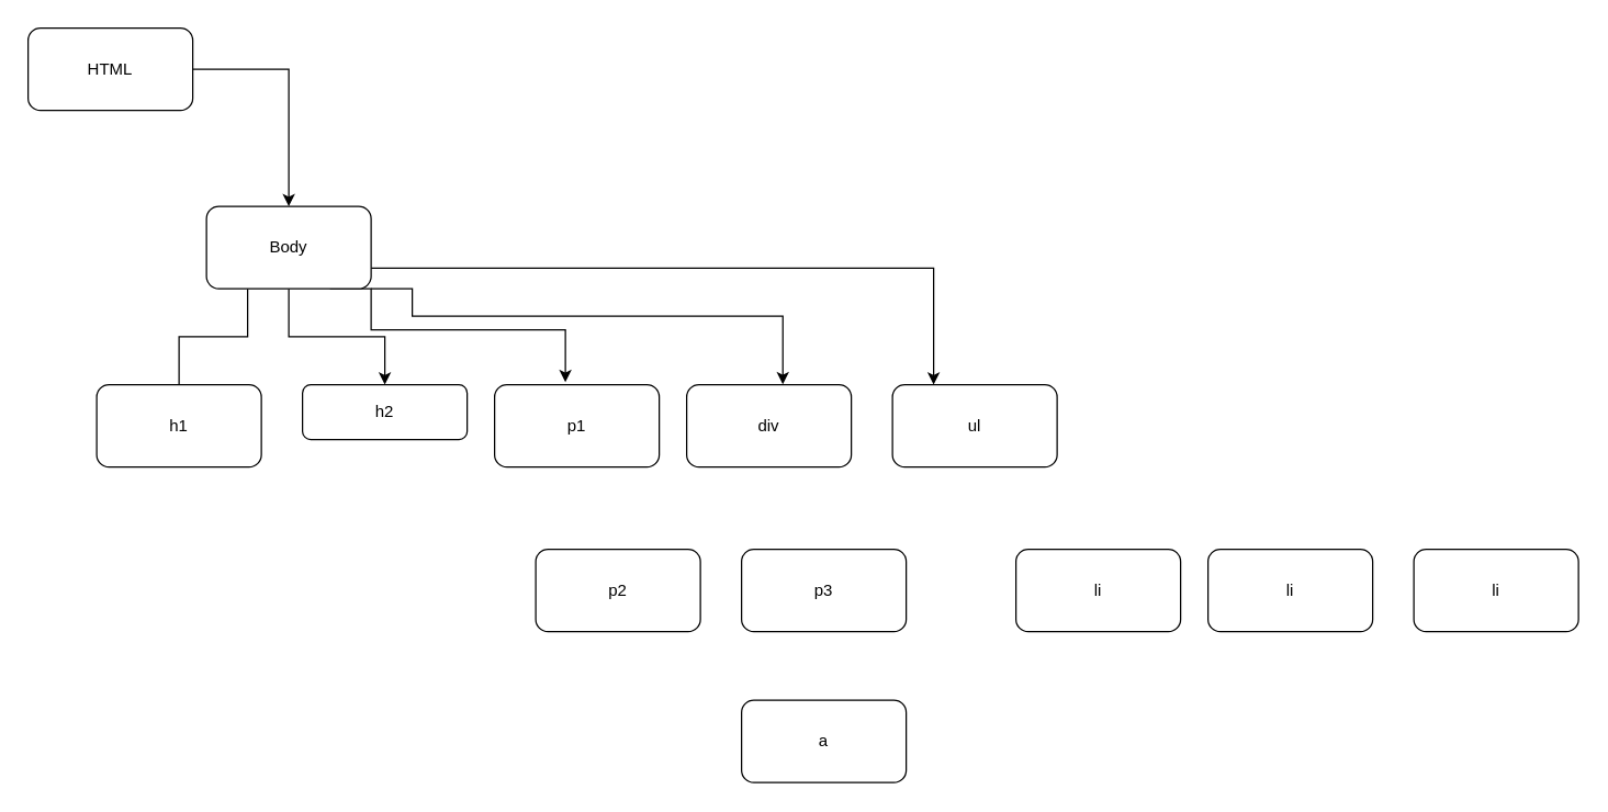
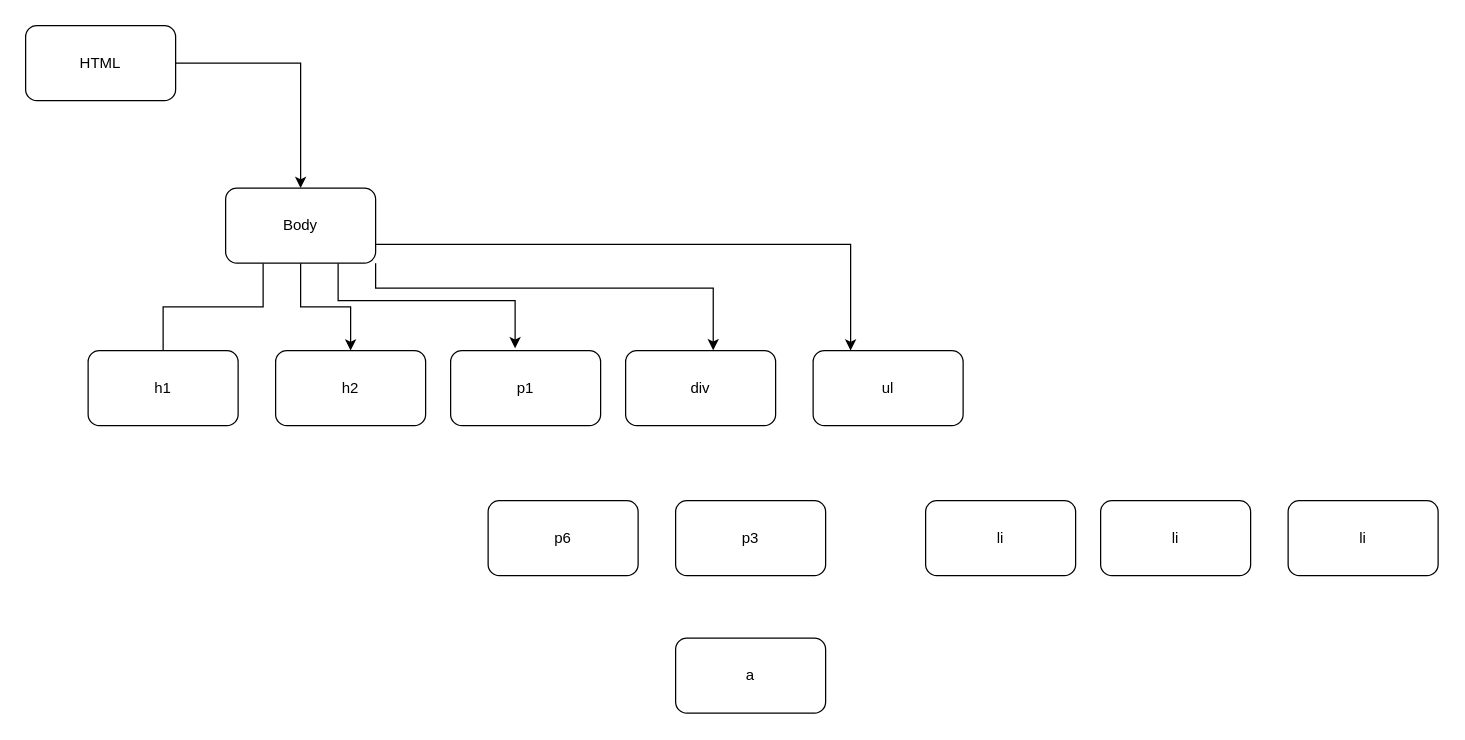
  <mxCell id="0" />
  <mxCell id="1" parent="0" />
  <mxCell id="2" value="" style="edgeStyle=orthogonalEdgeStyle;rounded=0;orthogonalLoop=1;jettySize=auto;html=1;" edge="1" parent="1" source="3" target="9"><mxGeometry relative="1" as="geometry" /></mxCell>
  <mxCell id="3" value="&lt;div&gt;HTML&lt;/div&gt;" style="rounded=1;whiteSpace=wrap;html=1;" vertex="1" parent="1"><mxGeometry x="20" y="20" width="120" height="60" as="geometry" /></mxCell>
  <mxCell id="4" style="edgeStyle=orthogonalEdgeStyle;rounded=0;orthogonalLoop=1;jettySize=auto;html=1;exitX=0.25;exitY=1;exitDx=0;exitDy=0;entryX=0.5;entryY=0;entryDx=0;entryDy=0;endArrow=none;" edge="1" parent="1" source="9" target="10"><mxGeometry relative="1" as="geometry" /></mxCell>
  <mxCell id="5" style="edgeStyle=orthogonalEdgeStyle;rounded=0;orthogonalLoop=1;jettySize=auto;html=1;exitX=0.5;exitY=1;exitDx=0;exitDy=0;entryX=0.5;entryY=0;entryDx=0;entryDy=0;" edge="1" parent="1" source="9" target="11"><mxGeometry relative="1" as="geometry" /></mxCell>
  <mxCell id="6" style="edgeStyle=orthogonalEdgeStyle;rounded=0;orthogonalLoop=1;jettySize=auto;html=1;exitX=0.75;exitY=1;exitDx=0;exitDy=0;entryX=0.43;entryY=-0.031;entryDx=0;entryDy=0;entryPerimeter=0;" edge="1" parent="1" source="9" target="12"><mxGeometry relative="1" as="geometry"><Array as="points"><mxPoint x="270" y="240" /><mxPoint x="412" y="240" /></Array></mxGeometry></mxCell>
  <mxCell id="7" style="edgeStyle=orthogonalEdgeStyle;rounded=0;orthogonalLoop=1;jettySize=auto;html=1;exitX=1;exitY=1;exitDx=0;exitDy=0;entryX=0.584;entryY=-0.005;entryDx=0;entryDy=0;entryPerimeter=0;" edge="1" parent="1" source="9" target="13"><mxGeometry relative="1" as="geometry"><Array as="points"><mxPoint x="300" y="230" /><mxPoint x="570" y="230" /></Array></mxGeometry></mxCell>
  <mxCell id="8" style="edgeStyle=orthogonalEdgeStyle;rounded=0;orthogonalLoop=1;jettySize=auto;html=1;exitX=1;exitY=0.75;exitDx=0;exitDy=0;entryX=0.25;entryY=0;entryDx=0;entryDy=0;" edge="1" parent="1" source="9" target="14"><mxGeometry relative="1" as="geometry" /></mxCell>
- <mxCell id="9" value="&lt;div&gt;Body&lt;/div&gt;" style="rounded=1;whiteSpace=wrap;html=1;" vertex="1" parent="1"><mxGeometry x="150" y="150" width="120" height="60" as="geometry" /></mxCell>
+ <mxCell id="9" value="&lt;div&gt;Body&lt;/div&gt;" style="rounded=1;whiteSpace=wrap;html=1;" vertex="1" parent="1"><mxGeometry x="180" y="150" width="120" height="60" as="geometry" /></mxCell>
  <mxCell id="10" value="&lt;div&gt;h1&lt;/div&gt;" style="rounded=1;whiteSpace=wrap;html=1;" vertex="1" parent="1"><mxGeometry x="70" y="280" width="120" height="60" as="geometry" /></mxCell>
- <mxCell id="11" value="&lt;div&gt;h2&lt;/div&gt;" style="rounded=1;whiteSpace=wrap;html=1;" vertex="1" parent="1"><mxGeometry x="220" y="280" width="120" height="40" as="geometry" /></mxCell>
+ <mxCell id="11" value="&lt;div&gt;h2&lt;/div&gt;" style="rounded=1;whiteSpace=wrap;html=1;" vertex="1" parent="1"><mxGeometry x="220" y="280" width="120" height="60" as="geometry" /></mxCell>
  <mxCell id="12" value="&lt;div&gt;p1&lt;/div&gt;" style="rounded=1;whiteSpace=wrap;html=1;" vertex="1" parent="1"><mxGeometry x="360" y="280" width="120" height="60" as="geometry" /></mxCell>
  <mxCell id="13" value="&lt;div&gt;div&lt;/div&gt;" style="rounded=1;whiteSpace=wrap;html=1;" vertex="1" parent="1"><mxGeometry x="500" y="280" width="120" height="60" as="geometry" /></mxCell>
  <mxCell id="14" value="ul" style="rounded=1;whiteSpace=wrap;html=1;" vertex="1" parent="1"><mxGeometry x="650" y="280" width="120" height="60" as="geometry" /></mxCell>
  <mxCell id="15" value="p3" style="rounded=1;whiteSpace=wrap;html=1;" vertex="1" parent="1"><mxGeometry x="540" y="400" width="120" height="60" as="geometry" /></mxCell>
- <mxCell id="16" value="p2" style="rounded=1;whiteSpace=wrap;html=1;" vertex="1" parent="1"><mxGeometry x="390" y="400" width="120" height="60" as="geometry" /></mxCell>
+ <mxCell id="16" value="p6" style="rounded=1;whiteSpace=wrap;html=1;" vertex="1" parent="1"><mxGeometry x="390" y="400" width="120" height="60" as="geometry" /></mxCell>
  <mxCell id="17" value="a" style="rounded=1;whiteSpace=wrap;html=1;" vertex="1" parent="1"><mxGeometry x="540" y="510" width="120" height="60" as="geometry" /></mxCell>
  <mxCell id="18" value="li" style="rounded=1;whiteSpace=wrap;html=1;" vertex="1" parent="1"><mxGeometry x="1030" y="400" width="120" height="60" as="geometry" /></mxCell>
  <mxCell id="19" value="li" style="rounded=1;whiteSpace=wrap;html=1;" vertex="1" parent="1"><mxGeometry x="880" y="400" width="120" height="60" as="geometry" /></mxCell>
  <mxCell id="20" value="li" style="rounded=1;whiteSpace=wrap;html=1;" vertex="1" parent="1"><mxGeometry x="740" y="400" width="120" height="60" as="geometry" /></mxCell>
